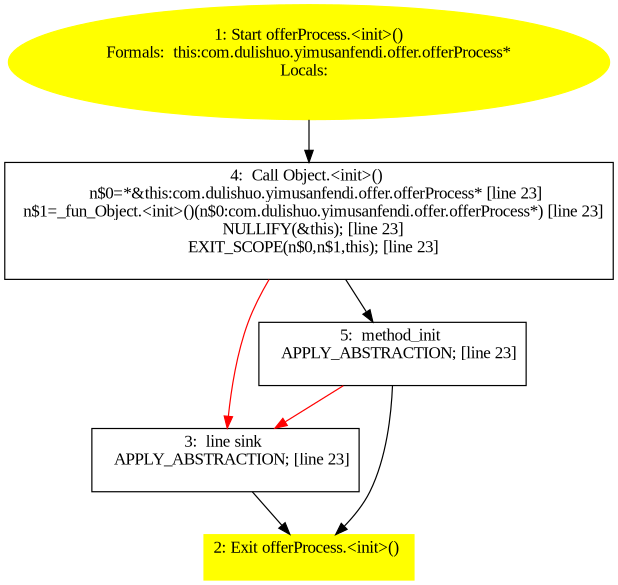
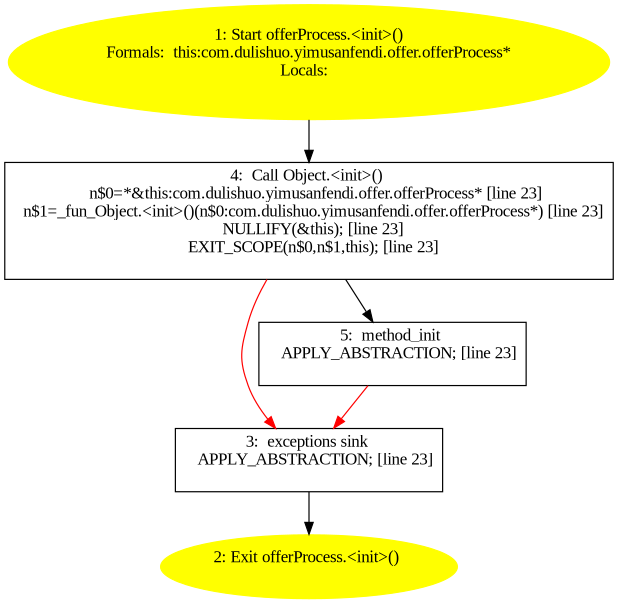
  digraph {
    fontname="Liberation Serif"
    node [fontname="Liberation Serif" shape=box]
    edge [fontname="Liberation Serif"]
    n1 [color=yellow label="1: Start offerProcess.<init>()\nFormals:  this:com.dulishuo.yimusanfendi.offer.offerProcess*\nLocals:  \n  " style=filled shape=""]
    n2 [label="4:  Call Object.<init>() \n   n$0=*&this:com.dulishuo.yimusanfendi.offer.offerProcess* [line 23]\n  n$1=_fun_Object.<init>()(n$0:com.dulishuo.yimusanfendi.offer.offerProcess*) [line 23]\n  NULLIFY(&this); [line 23]\n  EXIT_SCOPE(n$0,n$1,this); [line 23]\n "]
-   n3 [label="3:  line sink \n   APPLY_ABSTRACTION; [line 23]\n "]
+   n3 [label="3:  exceptions sink \n   APPLY_ABSTRACTION; [line 23]\n "]
    n4 [label="5:  method_init \n   APPLY_ABSTRACTION; [line 23]\n "]
-   n5 [color=yellow label="2: Exit offerProcess.<init>() \n  " style=filled]
+   n5 [color=yellow label="2: Exit offerProcess.<init>() \n  " style=filled shape=""]
    n1 -> n2
    n2 -> n3 [color=red]
    n2 -> n4
    n3 -> n5
    n4 -> n3 [color=red]
-   n4 -> n5
  }
